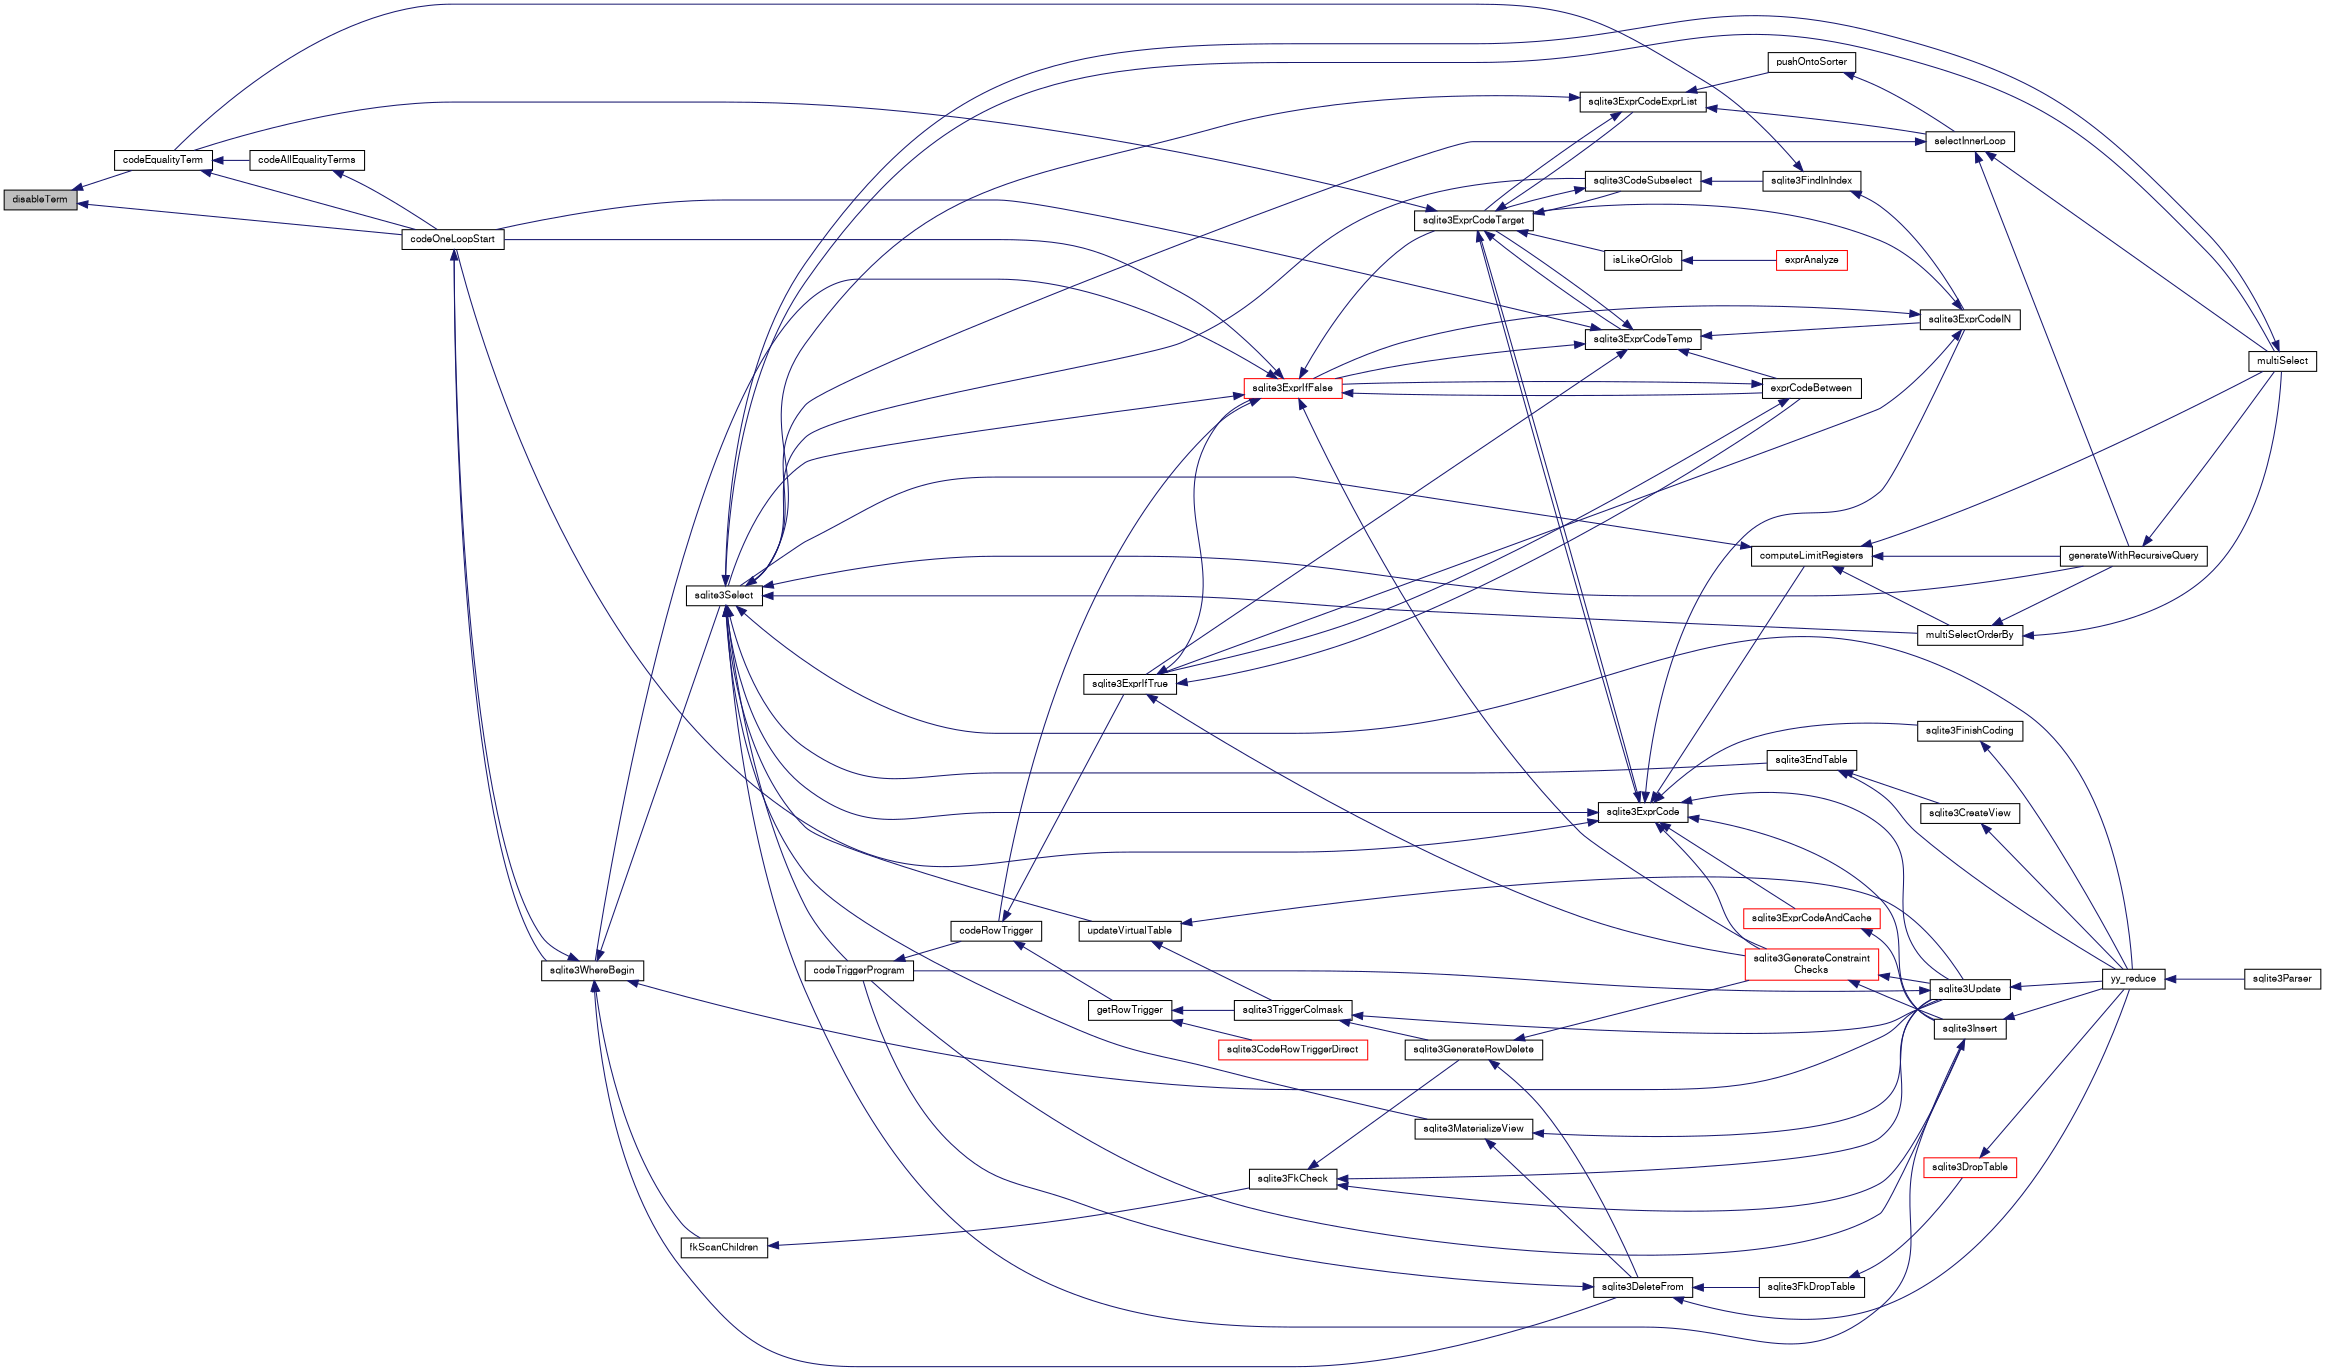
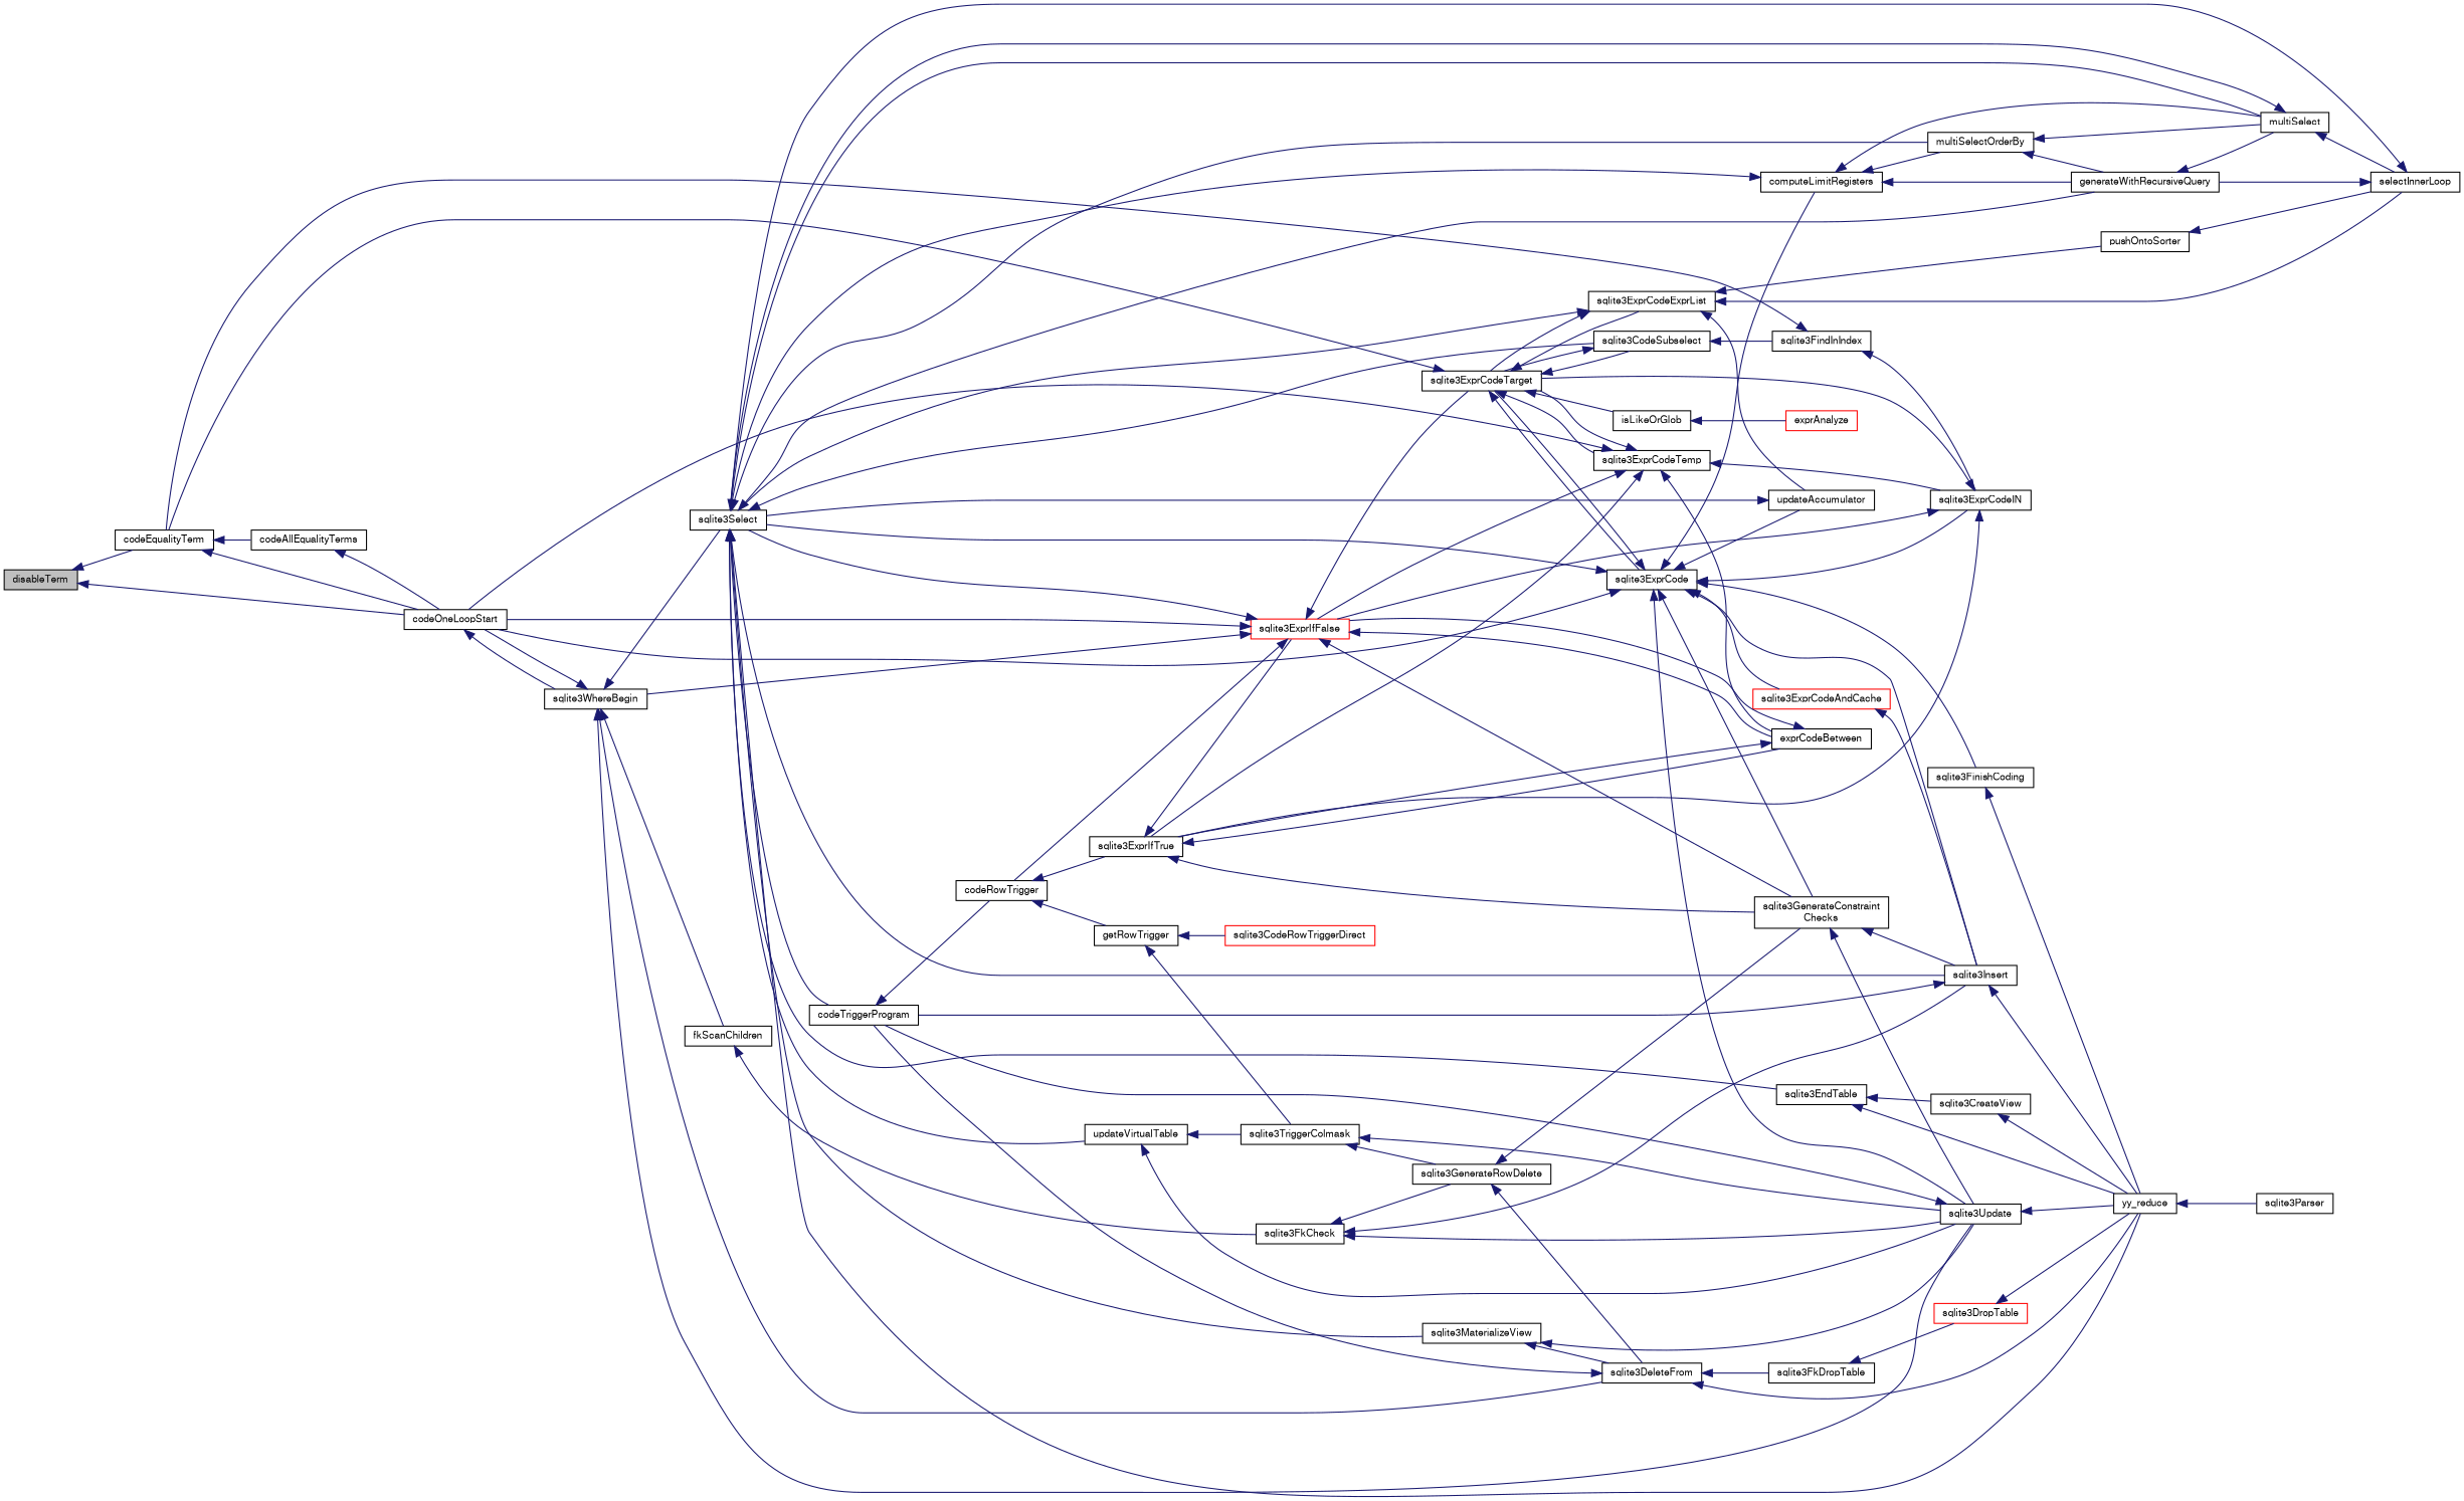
  digraph {
    rankdir=LR
    node [color=black fillcolor=white fontname=FreeSans fontsize=10 shape=record style=filled]
    edge [color=midnightblue dir=back fontname=FreeSans fontsize=10 labelfontname=FreeSans labelfontsize=10 style=solid]
    n1 [fillcolor=grey75 fontcolor=black height=0.2 label=disableTerm width=0.4]
    n2 [height=0.2 label=codeEqualityTerm width=0.4]
    n3 [height=0.2 label=codeOneLoopStart width=0.4]
    n4 [height=0.2 label=codeAllEqualityTerms width=0.4]
    n5 [height=0.2 label=sqlite3WhereBegin width=0.4]
    n6 [height=0.2 label=sqlite3DeleteFrom width=0.4]
    n7 [height=0.2 label=sqlite3Update width=0.4]
    n8 [height=0.2 label=fkScanChildren width=0.4]
    n9 [height=0.2 label=sqlite3Select width=0.4]
    n10 [height=0.2 label=sqlite3FkDropTable width=0.4]
    n11 [height=0.2 label=yy_reduce width=0.4]
    n12 [height=0.2 label=codeTriggerProgram width=0.4]
    n13 [height=0.2 label=sqlite3FkCheck width=0.4]
    n14 [height=0.2 label=sqlite3Insert width=0.4]
    n15 [height=0.2 label=sqlite3CodeSubselect width=0.4]
    n16 [height=0.2 label=generateWithRecursiveQuery width=0.4]
    n17 [height=0.2 label=multiSelect width=0.4]
    n18 [height=0.2 label=multiSelectOrderBy width=0.4]
    n19 [height=0.2 label=sqlite3EndTable width=0.4]
    n20 [height=0.2 label=sqlite3MaterializeView width=0.4]
    n21 [height=0.2 label=updateVirtualTable width=0.4]
    n22 [color=red height=0.2 label=sqlite3DropTable width=0.4]
    n23 [height=0.2 label=sqlite3Parser width=0.4]
    n24 [height=0.2 label=codeRowTrigger width=0.4]
    n25 [height=0.2 label=getRowTrigger width=0.4]
    n26 [height=0.2 label=sqlite3ExprIfTrue width=0.4]
    n27 [color=red height=0.2 label=sqlite3CodeRowTriggerDirect width=0.4]
    n28 [height=0.2 label=sqlite3TriggerColmask width=0.4]
    n29 [height=0.2 label=sqlite3GenerateRowDelete width=0.4]
-   n30 [color=red height=0.2 label="sqlite3GenerateConstraint\lChecks" width=0.4]
+   n30 [height=0.2 label="sqlite3GenerateConstraint\lChecks" width=0.4]
    n31 [height=0.2 label=sqlite3FindInIndex width=0.4]
    n32 [height=0.2 label=sqlite3ExprCodeTarget width=0.4]
    n33 [height=0.2 label=sqlite3CreateView width=0.4]
    n34 [height=0.2 label=sqlite3ExprCodeIN width=0.4]
    n35 [height=0.2 label=sqlite3ExprCodeTemp width=0.4]
    n36 [height=0.2 label=sqlite3ExprCode width=0.4]
    n37 [height=0.2 label=sqlite3ExprCodeExprList width=0.4]
    n38 [height=0.2 label=isLikeOrGlob width=0.4]
    n39 [color=red height=0.2 label=sqlite3ExprIfFalse width=0.4]
    n40 [height=0.2 label=exprCodeBetween width=0.4]
    n41 [color=red height=0.2 label=sqlite3ExprCodeAndCache width=0.4]
    n42 [height=0.2 label=sqlite3FinishCoding width=0.4]
    n43 [height=0.2 label=computeLimitRegisters width=0.4]
+   n44 [height=0.2 label=updateAccumulator width=0.4]
    n45 [height=0.2 label=pushOntoSorter width=0.4]
    n46 [height=0.2 label=selectInnerLoop width=0.4]
    n47 [color=red height=0.2 label=exprAnalyze width=0.4]
    n1 -> n2
    n1 -> n3
    n2 -> n3
    n2 -> n4
    n3 -> n5
    n4 -> n3
    n5 -> n3
    n5 -> n6
    n5 -> n7
    n5 -> n8
    n5 -> n9
    n6 -> n10
    n6 -> n11
    n6 -> n12
    n7 -> n11
    n7 -> n12
    n8 -> n13
    n9 -> n11
    n9 -> n12
    n9 -> n14
    n9 -> n15
    n9 -> n16
    n9 -> n17
    n9 -> n18
    n9 -> n19
    n9 -> n20
    n9 -> n21
    n10 -> n22
    n11 -> n23
    n12 -> n24
    n13 -> n7
    n13 -> n14
    n13 -> n29
    n14 -> n11
    n14 -> n12
    n15 -> n31
    n15 -> n32
    n16 -> n17
    n17 -> n9
    n18 -> n16
    n18 -> n17
    n19 -> n11
    n19 -> n33
    n20 -> n6
    n20 -> n7
    n21 -> n7
    n21 -> n28
    n22 -> n11
    n24 -> n25
    n24 -> n26
    n25 -> n27
    n25 -> n28
    n26 -> n30
    n26 -> n39
    n26 -> n40
    n28 -> n7
    n28 -> n29
    n29 -> n6
    n29 -> n30
    n30 -> n7
    n30 -> n14
    n31 -> n2
    n31 -> n34
    n32 -> n2
    n32 -> n15
    n32 -> n35
    n32 -> n36
    n32 -> n37
    n32 -> n38
    n33 -> n11
    n34 -> n26
    n34 -> n32
    n34 -> n39
    n35 -> n3
    n35 -> n26
    n35 -> n32
    n35 -> n34
    n35 -> n39
    n35 -> n40
    n36 -> n3
    n36 -> n7
    n36 -> n9
    n36 -> n14
    n36 -> n30
    n36 -> n32
    n36 -> n34
    n36 -> n41
    n36 -> n42
    n36 -> n43
+   n36 -> n44
    n37 -> n9
    n37 -> n32
+   n37 -> n44
    n37 -> n45
    n37 -> n46
    n38 -> n47
    n39 -> n3
    n39 -> n5
    n39 -> n9
    n39 -> n24
    n39 -> n30
    n39 -> n32
    n39 -> n40
    n40 -> n26
    n40 -> n39
    n41 -> n14
    n42 -> n11
    n43 -> n9
    n43 -> n16
    n43 -> n17
    n43 -> n18
+   n44 -> n9
    n45 -> n46
    n46 -> n9
    n46 -> n16
-   n46 -> n17
+   n17 -> n46
  }
